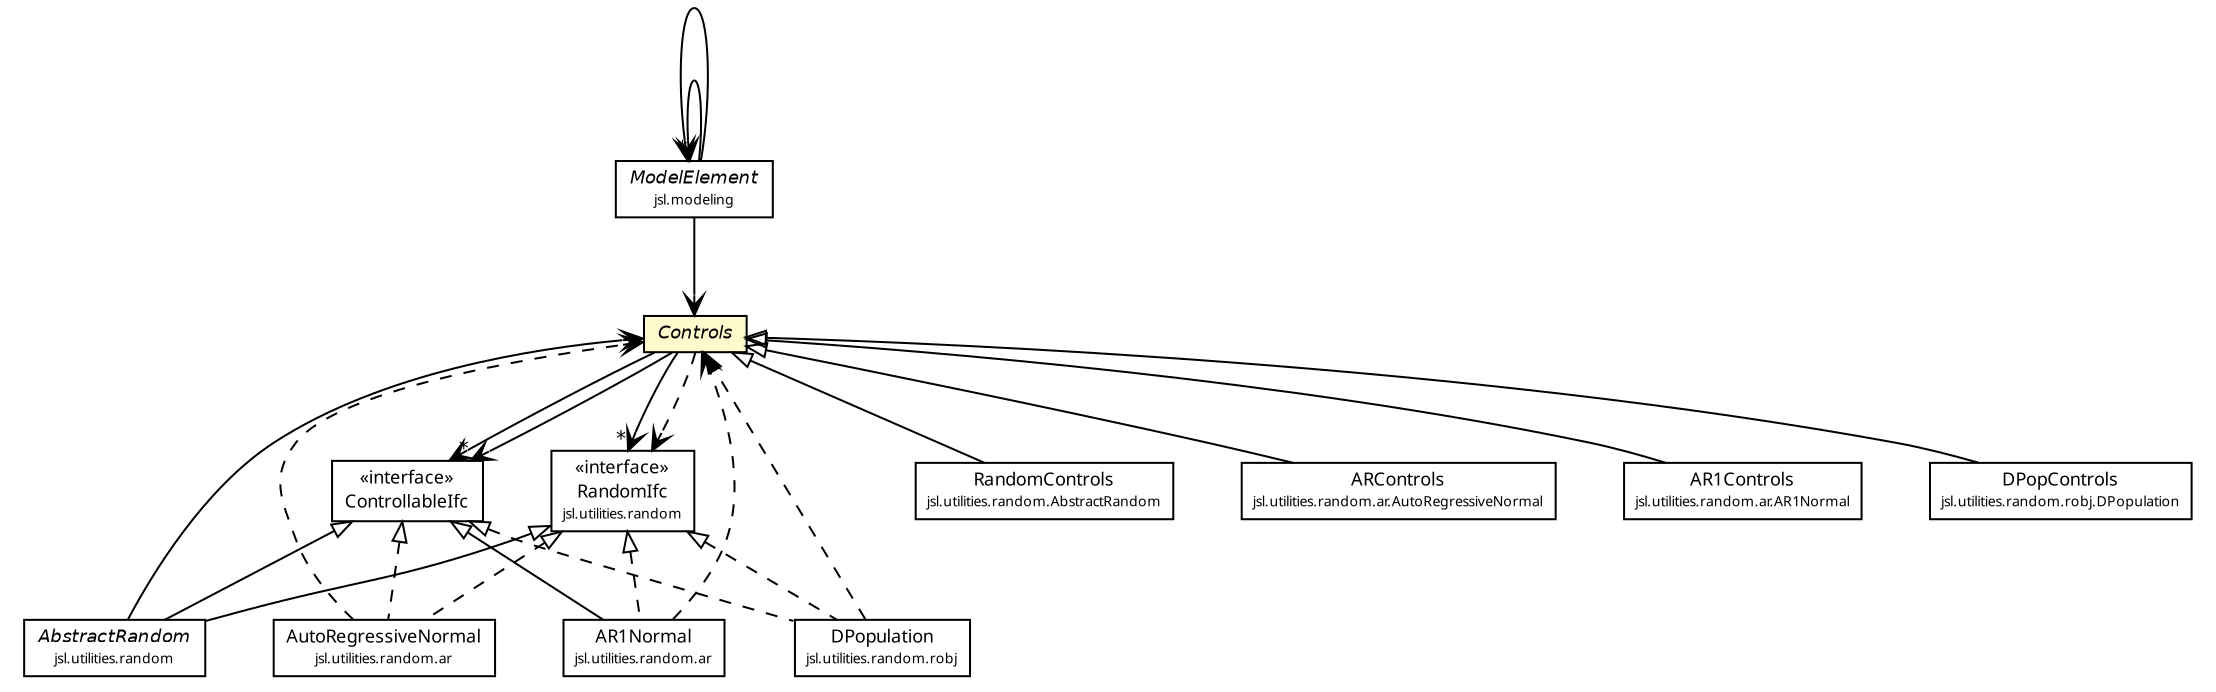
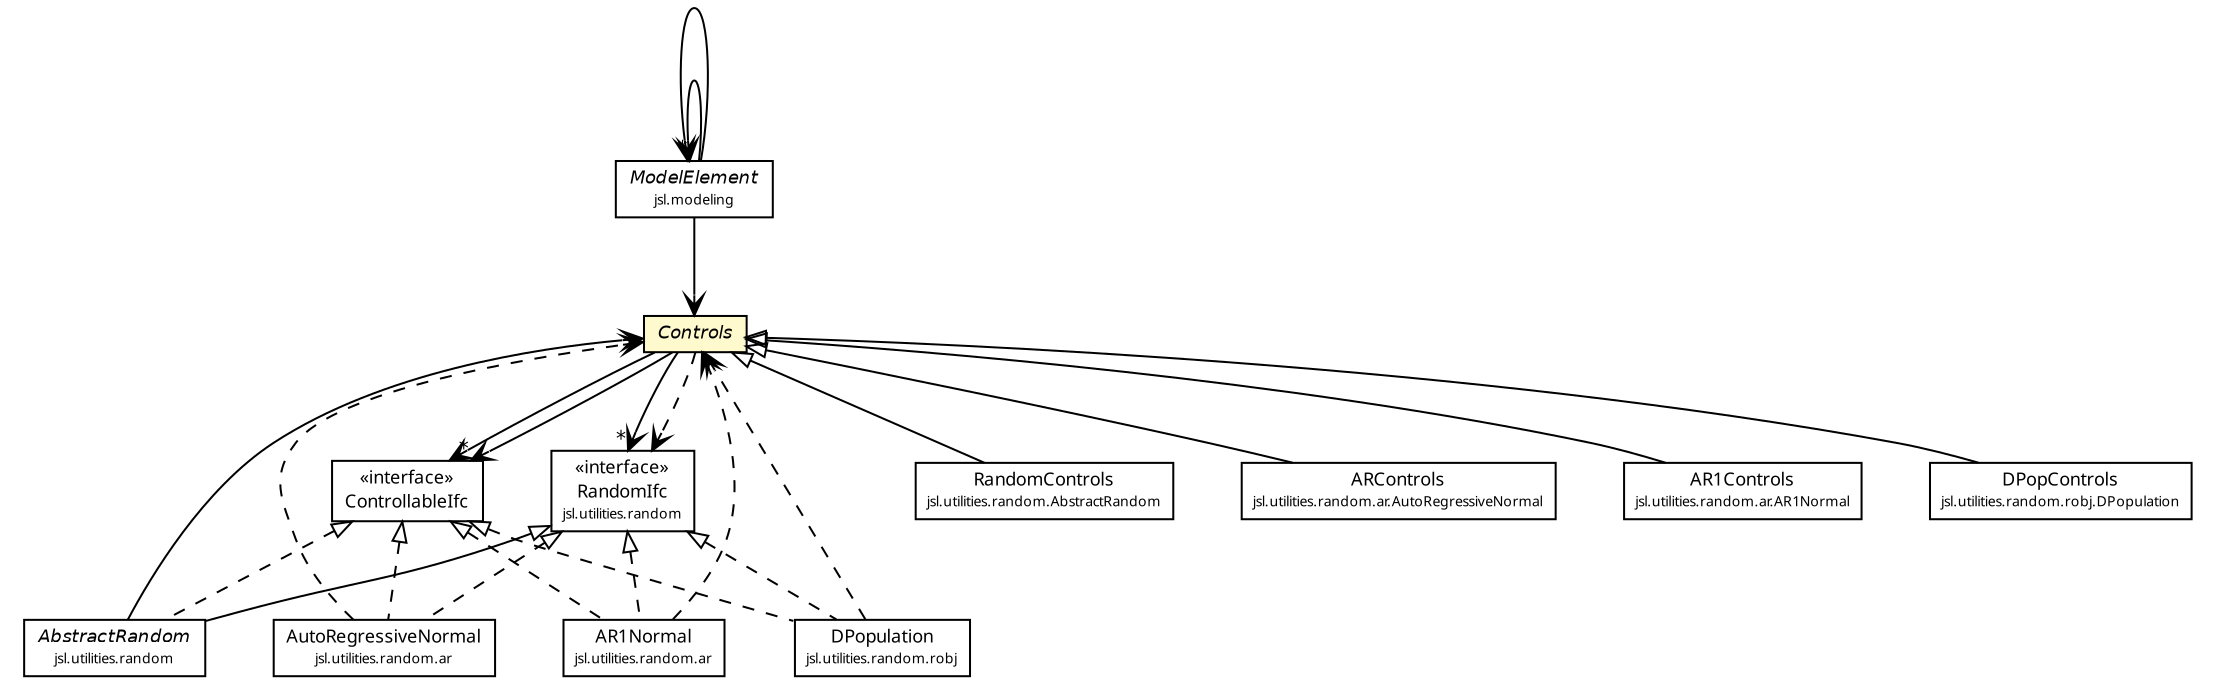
  digraph {
    fontname="Noto Sans"
    nodesep=0.25
    ranksep=0.5
    node [fontcolor=black fontname="Noto Sans" fontsize=9.0 shape=plaintext]
    edge [fontname="Noto Sans" fontsize=10 headport=p labelfontname=Helvetica labelfontsize=10 tailport=p style=dashed arrowtail=empty dir=back]
    n1 [label=<<table title="jsl.modeling.ModelElement" border="0" cellborder="1" cellspacing="0" cellpadding="2" port="p" href="../modeling/ModelElement.html"> 		<tr><td><table border="0" cellspacing="0" cellpadding="1"> <tr><td align="center" balign="center"><font face="Helvetica-Oblique"> ModelElement </font></td></tr> <tr><td align="center" balign="center"><font point-size="7.0"> jsl.modeling </font></td></tr> 		</table></td></tr> 		</table>>]
    n2 [label=<<table title="jsl.utilities.Controls" border="0" cellborder="1" cellspacing="0" cellpadding="2" port="p" bgcolor="lemonChiffon" href="./Controls.html"> 		<tr><td><table border="0" cellspacing="0" cellpadding="1"> <tr><td align="center" balign="center"><font face="Helvetica-Oblique"> Controls </font></td></tr> 		</table></td></tr> 		</table>>]
    n3 [label=<<table title="jsl.utilities.ControllableIfc" border="0" cellborder="1" cellspacing="0" cellpadding="2" port="p" href="./ControllableIfc.html"> 		<tr><td><table border="0" cellspacing="0" cellpadding="1"> <tr><td align="center" balign="center"> &#171;interface&#187; </td></tr> <tr><td align="center" balign="center"> ControllableIfc </td></tr> 		</table></td></tr> 		</table>>]
    n4 [label=<<table title="jsl.utilities.random.RandomIfc" border="0" cellborder="1" cellspacing="0" cellpadding="2" port="p" href="./random/RandomIfc.html"> 		<tr><td><table border="0" cellspacing="0" cellpadding="1"> <tr><td align="center" balign="center"> &#171;interface&#187; </td></tr> <tr><td align="center" balign="center"> RandomIfc </td></tr> <tr><td align="center" balign="center"><font point-size="7.0"> jsl.utilities.random </font></td></tr> 		</table></td></tr> 		</table>>]
    n5 [label=<<table title="jsl.utilities.random.AbstractRandom.RandomControls" border="0" cellborder="1" cellspacing="0" cellpadding="2" port="p" href="./random/AbstractRandom.RandomControls.html"> 		<tr><td><table border="0" cellspacing="0" cellpadding="1"> <tr><td align="center" balign="center"> RandomControls </td></tr> <tr><td align="center" balign="center"><font point-size="7.0"> jsl.utilities.random.AbstractRandom </font></td></tr> 		</table></td></tr> 		</table>>]
    n6 [label=<<table title="jsl.utilities.random.ar.AutoRegressiveNormal.ARControls" border="0" cellborder="1" cellspacing="0" cellpadding="2" port="p" href="./random/ar/AutoRegressiveNormal.ARControls.html"> 		<tr><td><table border="0" cellspacing="0" cellpadding="1"> <tr><td align="center" balign="center"> ARControls </td></tr> <tr><td align="center" balign="center"><font point-size="7.0"> jsl.utilities.random.ar.AutoRegressiveNormal </font></td></tr> 		</table></td></tr> 		</table>>]
    n7 [label=<<table title="jsl.utilities.random.ar.AR1Normal.AR1Controls" border="0" cellborder="1" cellspacing="0" cellpadding="2" port="p" href="./random/ar/AR1Normal.AR1Controls.html"> 		<tr><td><table border="0" cellspacing="0" cellpadding="1"> <tr><td align="center" balign="center"> AR1Controls </td></tr> <tr><td align="center" balign="center"><font point-size="7.0"> jsl.utilities.random.ar.AR1Normal </font></td></tr> 		</table></td></tr> 		</table>>]
    n8 [label=<<table title="jsl.utilities.random.robj.DPopulation.DPopControls" border="0" cellborder="1" cellspacing="0" cellpadding="2" port="p" href="./random/robj/DPopulation.DPopControls.html"> 		<tr><td><table border="0" cellspacing="0" cellpadding="1"> <tr><td align="center" balign="center"> DPopControls </td></tr> <tr><td align="center" balign="center"><font point-size="7.0"> jsl.utilities.random.robj.DPopulation </font></td></tr> 		</table></td></tr> 		</table>>]
    n9 [label=<<table title="jsl.utilities.random.AbstractRandom" border="0" cellborder="1" cellspacing="0" cellpadding="2" port="p" href="./random/AbstractRandom.html"> 		<tr><td><table border="0" cellspacing="0" cellpadding="1"> <tr><td align="center" balign="center"><font face="Helvetica-Oblique"> AbstractRandom </font></td></tr> <tr><td align="center" balign="center"><font point-size="7.0"> jsl.utilities.random </font></td></tr> 		</table></td></tr> 		</table>>]
    n10 [label=<<table title="jsl.utilities.random.ar.AutoRegressiveNormal" border="0" cellborder="1" cellspacing="0" cellpadding="2" port="p" href="./random/ar/AutoRegressiveNormal.html"> 		<tr><td><table border="0" cellspacing="0" cellpadding="1"> <tr><td align="center" balign="center"> AutoRegressiveNormal </td></tr> <tr><td align="center" balign="center"><font point-size="7.0"> jsl.utilities.random.ar </font></td></tr> 		</table></td></tr> 		</table>>]
    n11 [label=<<table title="jsl.utilities.random.ar.AR1Normal" border="0" cellborder="1" cellspacing="0" cellpadding="2" port="p" href="./random/ar/AR1Normal.html"> 		<tr><td><table border="0" cellspacing="0" cellpadding="1"> <tr><td align="center" balign="center"> AR1Normal </td></tr> <tr><td align="center" balign="center"><font point-size="7.0"> jsl.utilities.random.ar </font></td></tr> 		</table></td></tr> 		</table>>]
    n12 [label=<<table title="jsl.utilities.random.robj.DPopulation" border="0" cellborder="1" cellspacing="0" cellpadding="2" port="p" href="./random/robj/DPopulation.html"> 		<tr><td><table border="0" cellspacing="0" cellpadding="1"> <tr><td align="center" balign="center"> DPopulation </td></tr> <tr><td align="center" balign="center"><font point-size="7.0"> jsl.utilities.random.robj </font></td></tr> 		</table></td></tr> 		</table>>]
    n1 -> n1 [arrowhead=open color=black fontcolor=black fontsize=10.0 headlabel="*" style="" arrowtail="" dir=""]
    n1 -> n1 [arrowhead=open color=black fontcolor=black fontsize=10.0 style="" arrowtail="" dir=""]
    n1 -> n2 [arrowhead=open color=black fontcolor=black fontsize=10.0 style="" arrowtail="" dir=""]
    n2 -> n3 [arrowhead=open color=black fontcolor=black fontsize=10.0 style="" arrowtail="" dir=""]
    n2 -> n3 [arrowhead=open color=black fontcolor=black fontsize=10.0 headlabel="*" style="" arrowtail="" dir=""]
    n2 -> n4 [arrowhead=open color=black fontcolor=black fontsize=10.0 headlabel="*" style="" arrowtail="" dir=""]
    n2 -> n4 [arrowhead=open color=black fontcolor=black fontsize=10.0 arrowtail="" dir=""]
    n2 -> n5 [style=""]
    n2 -> n6 [style=""]
    n2 -> n7 [style=""]
    n2 -> n8 [style=""]
-   n3 -> n9 [style=solid]
+   n3 -> n9
    n3 -> n10
-   n3 -> n11 [style=solid]
+   n3 -> n11
    n3 -> n12
    n4 -> n9 [style=solid]
    n4 -> n10
    n4 -> n11
    n4 -> n12
    n9 -> n2 [arrowhead=open color=black fontcolor=black fontsize=10.0 style=solid arrowtail="" dir=""]
    n10 -> n2 [arrowhead=open color=black fontcolor=black fontsize=10.0 arrowtail="" dir=""]
    n11 -> n2 [arrowhead=open color=black fontcolor=black fontsize=10.0 arrowtail="" dir=""]
-   n12 -> n2 [arrowhead=normal color=black fontcolor=black fontsize=10.0 arrowtail="" dir=""]
+   n12 -> n2 [arrowhead=open color=black fontcolor=black fontsize=10.0 arrowtail="" dir=""]
  }
